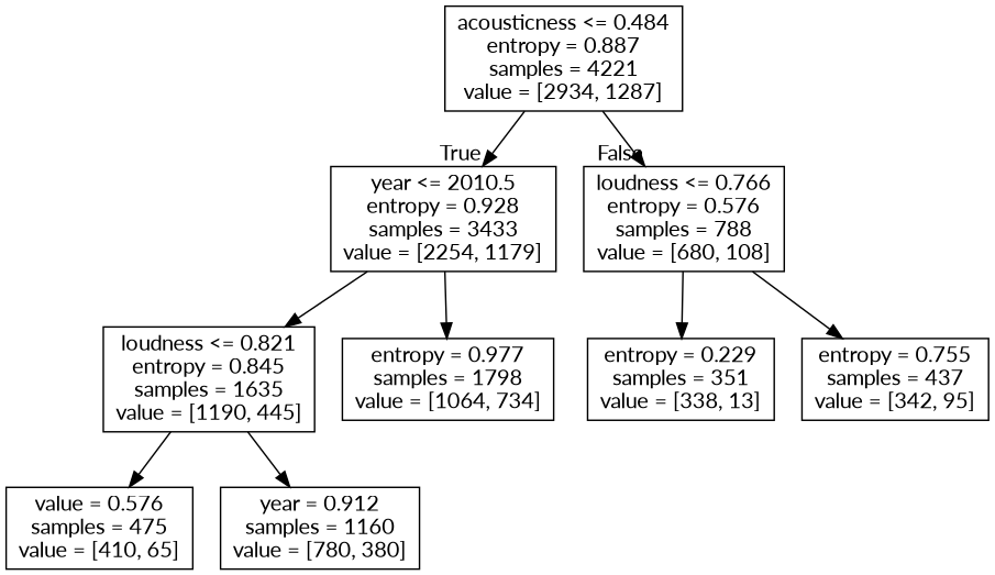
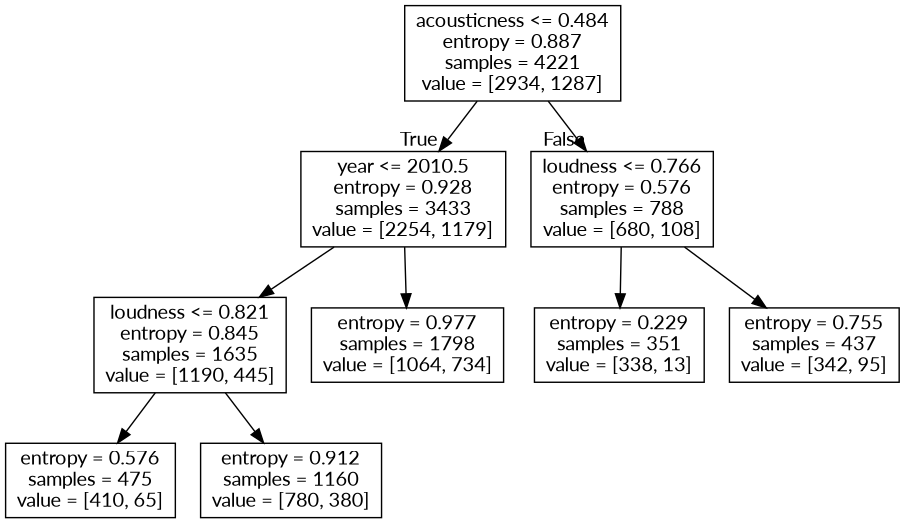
  digraph {
    fontname=Lato
    node [fontname=Lato shape=box]
    edge [fontname=Lato]
    n1 [label="acousticness <= 0.484\nentropy = 0.887\nsamples = 4221\nvalue = [2934, 1287]"]
    n2 [label="year <= 2010.5\nentropy = 0.928\nsamples = 3433\nvalue = [2254, 1179]"]
    n3 [label="loudness <= 0.766\nentropy = 0.576\nsamples = 788\nvalue = [680, 108]"]
    n4 [label="loudness <= 0.821\nentropy = 0.845\nsamples = 1635\nvalue = [1190, 445]"]
    n5 [label="entropy = 0.977\nsamples = 1798\nvalue = [1064, 734]"]
    n6 [label="entropy = 0.229\nsamples = 351\nvalue = [338, 13]"]
    n7 [label="entropy = 0.755\nsamples = 437\nvalue = [342, 95]"]
-   n8 [label="value = 0.576\nsamples = 475\nvalue = [410, 65]"]
-   n9 [label="year = 0.912\nsamples = 1160\nvalue = [780, 380]"]
+   n8 [label="entropy = 0.576\nsamples = 475\nvalue = [410, 65]"]
+   n9 [label="entropy = 0.912\nsamples = 1160\nvalue = [780, 380]"]
    n1 -> n2 [headlabel=True labelangle=45 labeldistance=2.5]
    n1 -> n3 [headlabel=False labelangle=-45 labeldistance=2.5]
    n2 -> n4
    n2 -> n5
    n3 -> n6
    n3 -> n7
    n4 -> n8
    n4 -> n9
  }
